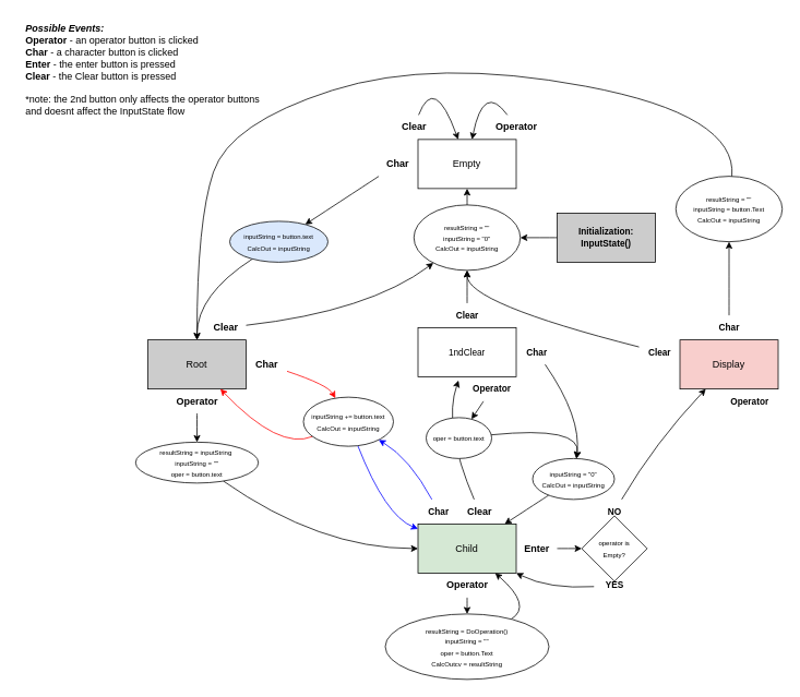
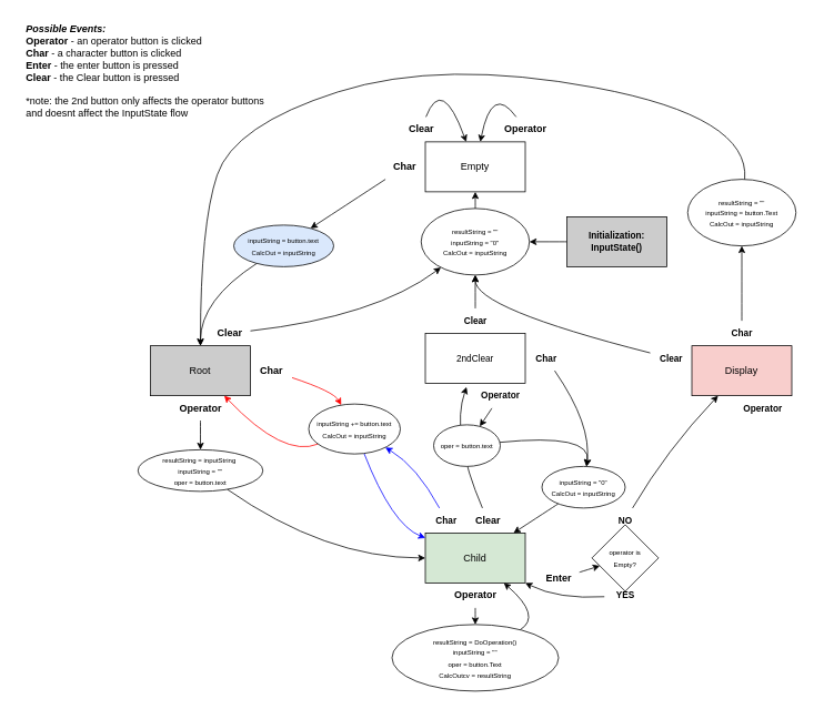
  <mxCell id="0" />
  <mxCell id="1" parent="0" />
  <mxCell id="2" value="Empty" style="whiteSpace=wrap;html=1;" vertex="1" parent="1"><mxGeometry x="510" y="170" width="120" height="60" as="geometry" /></mxCell>
  <mxCell id="3" value="Root" style="whiteSpace=wrap;html=1;fillColor=#cccccc;" vertex="1" parent="1"><mxGeometry x="180" y="415" width="120" height="60" as="geometry" /></mxCell>
  <mxCell id="4" value="Child" style="whiteSpace=wrap;html=1;fillColor=#d5e8d4;" vertex="1" parent="1"><mxGeometry x="510" y="640" width="120" height="60" as="geometry" /></mxCell>
  <mxCell id="5" value="Display" style="whiteSpace=wrap;html=1;fillColor=#f8cecc;" vertex="1" parent="1"><mxGeometry x="830" y="415" width="120" height="60" as="geometry" /></mxCell>
  <mxCell id="6" style="edgeStyle=none;shape=connector;curved=1;rounded=0;orthogonalLoop=1;jettySize=auto;html=1;labelBackgroundColor=default;strokeColor=default;fontFamily=Helvetica;fontSize=11;fontColor=default;endArrow=classic;" edge="1" parent="1" source="7" target="2"><mxGeometry relative="1" as="geometry"><Array as="points"><mxPoint x="590" y="100" /></Array></mxGeometry></mxCell>
  <mxCell id="7" value="&lt;b&gt;Operator&lt;/b&gt;" style="text;html=1;align=center;verticalAlign=middle;resizable=0;points=[];autosize=1;strokeColor=none;fillColor=none;" vertex="1" parent="1"><mxGeometry x="595" y="140" width="70" height="30" as="geometry" /></mxCell>
  <mxCell id="8" style="edgeStyle=none;shape=connector;curved=1;rounded=0;orthogonalLoop=1;jettySize=auto;html=1;labelBackgroundColor=default;strokeColor=default;fontFamily=Helvetica;fontSize=11;fontColor=default;endArrow=classic;" edge="1" parent="1" source="9" target="26"><mxGeometry relative="1" as="geometry" /></mxCell>
  <mxCell id="9" value="&lt;b&gt;Char&lt;/b&gt;" style="text;html=1;align=center;verticalAlign=middle;resizable=0;points=[];autosize=1;strokeColor=none;fillColor=none;" vertex="1" parent="1"><mxGeometry x="460" y="185" width="50" height="30" as="geometry" /></mxCell>
  <mxCell id="10" style="edgeStyle=none;shape=connector;curved=1;rounded=0;orthogonalLoop=1;jettySize=auto;html=1;labelBackgroundColor=default;strokeColor=default;fontFamily=Helvetica;fontSize=11;fontColor=default;endArrow=classic;" edge="1" parent="1" source="11" target="2"><mxGeometry relative="1" as="geometry"><Array as="points"><mxPoint x="530" y="90" /></Array></mxGeometry></mxCell>
  <mxCell id="11" value="&lt;b&gt;Clear&lt;/b&gt;" style="text;html=1;align=center;verticalAlign=middle;resizable=0;points=[];autosize=1;strokeColor=none;fillColor=none;" vertex="1" parent="1"><mxGeometry x="480" y="140" width="50" height="30" as="geometry" /></mxCell>
  <mxCell id="12" value="&lt;div style=&quot;text-align: left;&quot;&gt;&lt;b style=&quot;background-color: initial;&quot;&gt;&lt;i&gt;Possible Events:&lt;/i&gt;&lt;/b&gt;&lt;/div&gt;&lt;div style=&quot;text-align: left;&quot;&gt;&lt;span style=&quot;background-color: initial;&quot;&gt;&lt;b&gt;Operator &lt;/b&gt;- an operator button is clicked&lt;/span&gt;&lt;/div&gt;&lt;div style=&quot;text-align: left;&quot;&gt;&lt;span style=&quot;background-color: initial;&quot;&gt;&lt;b&gt;Char&lt;/b&gt; - a character button is clicked&lt;/span&gt;&lt;/div&gt;&lt;div style=&quot;text-align: left;&quot;&gt;&lt;span style=&quot;background-color: initial;&quot;&gt;&lt;b&gt;Enter&lt;/b&gt; - the enter button is pressed&lt;/span&gt;&lt;/div&gt;&lt;div style=&quot;text-align: left;&quot;&gt;&lt;span style=&quot;background-color: initial;&quot;&gt;&lt;b&gt;Clear &lt;/b&gt;- the Clear button is pressed&lt;/span&gt;&lt;/div&gt;&lt;div style=&quot;text-align: left;&quot;&gt;&lt;br&gt;&lt;/div&gt;&lt;div style=&quot;text-align: left;&quot;&gt;&lt;span style=&quot;background-color: initial;&quot;&gt;*note: the 2nd button only affects the operator buttons&amp;nbsp;&lt;/span&gt;&lt;/div&gt;&lt;div style=&quot;text-align: left;&quot;&gt;&lt;span style=&quot;background-color: initial;&quot;&gt;and doesnt affect the InputState flow&lt;/span&gt;&lt;/div&gt;" style="text;html=1;align=center;verticalAlign=middle;resizable=0;points=[];autosize=1;strokeColor=none;fillColor=none;" vertex="1" parent="1"><mxGeometry width="310" height="130" as="geometry" x="20" y="20" /></mxCell>
  <mxCell id="13" style="edgeStyle=none;shape=connector;curved=1;rounded=0;orthogonalLoop=1;jettySize=auto;html=1;entryX=0.5;entryY=0;entryDx=0;entryDy=0;labelBackgroundColor=default;strokeColor=default;fontFamily=Helvetica;fontSize=11;fontColor=default;endArrow=classic;" edge="1" parent="1" source="14" target="32"><mxGeometry relative="1" as="geometry" /></mxCell>
  <mxCell id="14" value="&lt;b&gt;Operator&lt;/b&gt;" style="text;html=1;align=center;verticalAlign=middle;resizable=0;points=[];autosize=1;strokeColor=none;fillColor=none;" vertex="1" parent="1"><mxGeometry x="205" y="475" width="70" height="30" as="geometry" /></mxCell>
  <mxCell id="15" style="edgeStyle=none;shape=connector;curved=1;rounded=0;orthogonalLoop=1;jettySize=auto;html=1;labelBackgroundColor=default;strokeColor=default;fontFamily=Helvetica;fontSize=11;fontColor=default;endArrow=classic;" edge="1" parent="1" source="16" target="28"><mxGeometry relative="1" as="geometry"><Array as="points"><mxPoint x="450" y="380" /></Array></mxGeometry></mxCell>
  <mxCell id="16" value="&lt;b&gt;Clear&lt;/b&gt;" style="text;html=1;align=center;verticalAlign=middle;resizable=0;points=[];autosize=1;strokeColor=none;fillColor=none;" vertex="1" parent="1"><mxGeometry x="250" y="385" width="50" height="30" as="geometry" /></mxCell>
  <mxCell id="17" style="edgeStyle=none;shape=connector;curved=1;rounded=0;orthogonalLoop=1;jettySize=auto;html=1;labelBackgroundColor=default;strokeColor=#FF0000;fontFamily=Helvetica;fontSize=11;fontColor=default;endArrow=classic;" edge="1" parent="1" source="18" target="37"><mxGeometry relative="1" as="geometry"><Array as="points"><mxPoint x="400" y="470" /></Array></mxGeometry></mxCell>
  <mxCell id="18" value="&lt;b&gt;Char&lt;/b&gt;" style="text;html=1;align=center;verticalAlign=middle;resizable=0;points=[];autosize=1;strokeColor=none;fillColor=none;" vertex="1" parent="1"><mxGeometry x="300" y="430" width="50" height="30" as="geometry" /></mxCell>
  <mxCell id="19" style="edgeStyle=none;shape=connector;curved=1;rounded=0;orthogonalLoop=1;jettySize=auto;html=1;labelBackgroundColor=default;strokeColor=default;fontFamily=Helvetica;fontSize=11;fontColor=default;endArrow=classic;" edge="1" parent="1" source="20" target="34"><mxGeometry relative="1" as="geometry"><Array as="points" /></mxGeometry></mxCell>
  <mxCell id="20" value="&lt;b&gt;Operator&lt;/b&gt;" style="text;html=1;align=center;verticalAlign=middle;resizable=0;points=[];autosize=1;strokeColor=none;fillColor=none;" vertex="1" parent="1"><mxGeometry x="535" y="700" width="70" height="30" as="geometry" /></mxCell>
  <mxCell id="21" style="edgeStyle=none;shape=connector;curved=1;rounded=0;orthogonalLoop=1;jettySize=auto;html=1;labelBackgroundColor=default;strokeColor=default;fontFamily=Helvetica;fontSize=11;fontColor=default;endArrow=classic;" edge="1" parent="1" source="22"><mxGeometry relative="1" as="geometry"><mxPoint x="559.565" y="464.565" as="targetPoint" /><Array as="points"><mxPoint x="540" y="520" /></Array></mxGeometry></mxCell>
  <mxCell id="22" value="&lt;b&gt;Clear&lt;/b&gt;" style="text;html=1;align=center;verticalAlign=middle;resizable=0;points=[];autosize=1;strokeColor=none;fillColor=none;" vertex="1" parent="1"><mxGeometry x="560" y="610" width="50" height="30" as="geometry" /></mxCell>
  <mxCell id="23" style="edgeStyle=none;shape=connector;curved=1;rounded=0;orthogonalLoop=1;jettySize=auto;html=1;labelBackgroundColor=default;strokeColor=default;fontFamily=Helvetica;fontSize=11;fontColor=default;endArrow=classic;" edge="1" parent="1" source="24" target="52"><mxGeometry relative="1" as="geometry" /></mxCell>
- <mxCell id="24" value="&lt;b&gt;Enter&lt;/b&gt;" style="text;html=1;align=center;verticalAlign=middle;resizable=0;points=[];autosize=1;strokeColor=none;fillColor=none;" vertex="1" parent="1"><mxGeometry x="630" y="655" width="50" height="30" as="geometry" /></mxCell>
+ <mxCell id="24" value="&lt;b&gt;Enter&lt;/b&gt;" style="text;html=1;align=center;verticalAlign=middle;resizable=0;points=[];autosize=1;strokeColor=none;fillColor=none;" vertex="1" parent="1"><mxGeometry x="645" y="680" width="50" height="30" as="geometry" /></mxCell>
  <mxCell id="25" style="edgeStyle=none;shape=connector;curved=1;rounded=0;orthogonalLoop=1;jettySize=auto;html=1;labelBackgroundColor=default;strokeColor=default;fontFamily=Helvetica;fontSize=11;fontColor=default;endArrow=classic;" edge="1" parent="1" source="26" target="3"><mxGeometry relative="1" as="geometry"><Array as="points"><mxPoint x="240" y="360" /></Array></mxGeometry></mxCell>
  <mxCell id="26" value="&lt;span style=&quot;font-size: 8px;&quot;&gt;inputString = button.text&lt;br&gt;CalcOut = inputString&lt;br&gt;&lt;/span&gt;" style="ellipse;whiteSpace=wrap;html=1;fontFamily=Helvetica;fontSize=11;fontColor=default;fillColor=#dae8fc;" vertex="1" parent="1"><mxGeometry x="280" y="270" width="120" height="50" as="geometry" /></mxCell>
  <mxCell id="27" style="edgeStyle=none;shape=connector;curved=1;rounded=0;orthogonalLoop=1;jettySize=auto;html=1;labelBackgroundColor=default;strokeColor=default;fontFamily=Helvetica;fontSize=11;fontColor=default;endArrow=classic;" edge="1" parent="1" source="28" target="2"><mxGeometry relative="1" as="geometry" /></mxCell>
  <mxCell id="28" value="&lt;font style=&quot;font-size: 8px;&quot;&gt;resultString = &quot;&quot;&lt;br&gt;inputString = &quot;0&quot;&lt;br&gt;CalcOut = inputString&lt;br&gt;&lt;/font&gt;" style="ellipse;whiteSpace=wrap;html=1;fontFamily=Helvetica;fontSize=11;fontColor=default;" vertex="1" parent="1"><mxGeometry x="505" y="250" width="130" height="80" as="geometry" /></mxCell>
  <mxCell id="29" style="edgeStyle=none;shape=connector;curved=1;rounded=0;orthogonalLoop=1;jettySize=auto;html=1;labelBackgroundColor=default;strokeColor=default;fontFamily=Helvetica;fontSize=11;fontColor=default;endArrow=classic;" edge="1" parent="1" source="30" target="28"><mxGeometry relative="1" as="geometry" /></mxCell>
  <mxCell id="30" value="&lt;b style=&quot;border-color: var(--border-color);&quot;&gt;Initialization: InputState()&lt;/b&gt;" style="whiteSpace=wrap;html=1;strokeColor=default;fontFamily=Helvetica;fontSize=11;fontColor=default;fillColor=#CCCCCC;" vertex="1" parent="1"><mxGeometry x="680" y="260" width="120" height="60" as="geometry" /></mxCell>
  <mxCell id="31" style="edgeStyle=none;shape=connector;curved=1;rounded=0;orthogonalLoop=1;jettySize=auto;html=1;labelBackgroundColor=default;strokeColor=default;fontFamily=Helvetica;fontSize=11;fontColor=default;endArrow=classic;" edge="1" parent="1" source="32" target="4"><mxGeometry relative="1" as="geometry"><Array as="points"><mxPoint x="390" y="670" /></Array></mxGeometry></mxCell>
  <mxCell id="32" value="&lt;font style=&quot;font-size: 8px;&quot;&gt;resultString = inputString&amp;nbsp;&lt;br&gt;inputString = &quot;&quot;&lt;br&gt;oper = button.text&lt;br&gt;&lt;/font&gt;" style="ellipse;whiteSpace=wrap;html=1;fontFamily=Helvetica;fontSize=11;fontColor=default;" vertex="1" parent="1"><mxGeometry x="165" y="540" width="150" height="50" as="geometry" /></mxCell>
  <mxCell id="33" style="edgeStyle=none;shape=connector;curved=1;rounded=0;orthogonalLoop=1;jettySize=auto;html=1;labelBackgroundColor=default;strokeColor=default;fontFamily=Helvetica;fontSize=11;fontColor=default;endArrow=classic;" edge="1" parent="1" source="34" target="4"><mxGeometry relative="1" as="geometry"><Array as="points"><mxPoint x="650" y="740" /></Array></mxGeometry></mxCell>
  <mxCell id="34" value="&lt;span style=&quot;font-size: 8px;&quot;&gt;resultString = DoOperation()&lt;br&gt;inputString = &quot;&quot;&lt;br&gt;oper = button.Text&lt;br&gt;CalcOutcv = resultString&lt;br&gt;&lt;/span&gt;" style="ellipse;whiteSpace=wrap;html=1;fontFamily=Helvetica;fontSize=11;fontColor=default;" vertex="1" parent="1"><mxGeometry x="470" y="750" width="200" height="80" as="geometry" /></mxCell>
  <mxCell id="35" style="edgeStyle=none;shape=connector;curved=1;rounded=0;orthogonalLoop=1;jettySize=auto;html=1;labelBackgroundColor=default;strokeColor=#0000FF;fontFamily=Helvetica;fontSize=11;fontColor=default;endArrow=classic;" edge="1" parent="1" source="37" target="4"><mxGeometry relative="1" as="geometry"><Array as="points"><mxPoint x="470" y="630" /></Array></mxGeometry></mxCell>
  <mxCell id="36" style="edgeStyle=none;shape=connector;curved=1;rounded=0;orthogonalLoop=1;jettySize=auto;html=1;labelBackgroundColor=default;strokeColor=#FF0000;fontFamily=Helvetica;fontSize=11;fontColor=default;endArrow=classic;" edge="1" parent="1" source="37" target="3"><mxGeometry relative="1" as="geometry"><Array as="points"><mxPoint x="340" y="550" /></Array></mxGeometry></mxCell>
  <mxCell id="37" value="&lt;span style=&quot;font-size: 8px;&quot;&gt;inputString += button.text&lt;br&gt;CalcOut = inputString&lt;br&gt;&lt;/span&gt;" style="ellipse;whiteSpace=wrap;html=1;fontFamily=Helvetica;fontSize=11;fontColor=default;" vertex="1" parent="1"><mxGeometry x="370" y="485" width="110" height="60" as="geometry" /></mxCell>
  <mxCell id="38" style="edgeStyle=none;shape=connector;curved=1;rounded=0;orthogonalLoop=1;jettySize=auto;html=1;labelBackgroundColor=default;strokeColor=default;fontFamily=Helvetica;fontSize=11;fontColor=default;endArrow=classic;" edge="1" parent="1" source="40" target="4"><mxGeometry relative="1" as="geometry" /></mxCell>
  <mxCell id="39" style="edgeStyle=none;shape=connector;curved=1;rounded=0;orthogonalLoop=1;jettySize=auto;html=1;labelBackgroundColor=default;strokeColor=#0000FF;fontFamily=Helvetica;fontSize=11;fontColor=default;endArrow=classic;" edge="1" parent="1" source="40" target="37"><mxGeometry relative="1" as="geometry"><Array as="points"><mxPoint x="500" y="560" /></Array></mxGeometry></mxCell>
  <mxCell id="40" value="&lt;b&gt;Char&lt;/b&gt;" style="text;html=1;align=center;verticalAlign=middle;resizable=0;points=[];autosize=1;strokeColor=none;fillColor=none;fontSize=11;fontFamily=Helvetica;fontColor=default;" vertex="1" parent="1"><mxGeometry x="510" y="610" width="50" height="30" as="geometry" /></mxCell>
  <mxCell id="41" style="edgeStyle=none;shape=connector;curved=1;rounded=0;orthogonalLoop=1;jettySize=auto;html=1;labelBackgroundColor=default;strokeColor=default;fontFamily=Helvetica;fontSize=11;fontColor=default;endArrow=classic;" edge="1" parent="1" source="42" target="28"><mxGeometry relative="1" as="geometry" /></mxCell>
  <mxCell id="42" value="&lt;b&gt;Clear&lt;br&gt;&lt;/b&gt;" style="text;html=1;align=center;verticalAlign=middle;resizable=0;points=[];autosize=1;strokeColor=none;fillColor=none;fontSize=11;fontFamily=Helvetica;fontColor=default;" vertex="1" parent="1"><mxGeometry x="545" y="370" width="50" height="30" as="geometry" /></mxCell>
  <mxCell id="43" style="edgeStyle=none;shape=connector;curved=1;rounded=0;orthogonalLoop=1;jettySize=auto;html=1;labelBackgroundColor=default;strokeColor=default;fontFamily=Helvetica;fontSize=11;fontColor=default;endArrow=classic;" edge="1" parent="1" source="44" target="51"><mxGeometry relative="1" as="geometry"><Array as="points"><mxPoint x="710" y="520" /></Array></mxGeometry></mxCell>
  <mxCell id="44" value="&lt;span style=&quot;font-size: 8px;&quot;&gt;oper = button.text&lt;/span&gt;" style="ellipse;whiteSpace=wrap;html=1;fontFamily=Helvetica;fontSize=11;fontColor=default;" vertex="1" parent="1"><mxGeometry x="520" y="510" width="80" height="50" as="geometry" /></mxCell>
- <mxCell id="45" value="1ndClear" style="whiteSpace=wrap;html=1;strokeColor=default;fontFamily=Helvetica;fontSize=11;fontColor=default;fillColor=default;" vertex="1" parent="1"><mxGeometry x="510" y="400" width="120" height="60" as="geometry" /></mxCell>
+ <mxCell id="45" value="2ndClear" style="whiteSpace=wrap;html=1;strokeColor=default;fontFamily=Helvetica;fontSize=11;fontColor=default;fillColor=default;" vertex="1" parent="1"><mxGeometry x="510" y="400" width="120" height="60" as="geometry" /></mxCell>
  <mxCell id="46" style="edgeStyle=none;shape=connector;curved=1;rounded=0;orthogonalLoop=1;jettySize=auto;html=1;labelBackgroundColor=default;strokeColor=default;fontFamily=Helvetica;fontSize=11;fontColor=default;endArrow=classic;" edge="1" parent="1" source="47" target="44"><mxGeometry relative="1" as="geometry" /></mxCell>
  <mxCell id="47" value="&lt;b&gt;Operator&lt;/b&gt;" style="text;html=1;align=center;verticalAlign=middle;resizable=0;points=[];autosize=1;strokeColor=none;fillColor=none;fontSize=11;fontFamily=Helvetica;fontColor=default;" vertex="1" parent="1"><mxGeometry x="565" y="460" width="70" height="30" as="geometry" /></mxCell>
  <mxCell id="48" style="edgeStyle=none;shape=connector;curved=1;rounded=0;orthogonalLoop=1;jettySize=auto;html=1;labelBackgroundColor=default;strokeColor=default;fontFamily=Helvetica;fontSize=11;fontColor=default;endArrow=classic;" edge="1" parent="1" source="49" target="51"><mxGeometry relative="1" as="geometry"><Array as="points"><mxPoint x="710" y="510" /></Array></mxGeometry></mxCell>
  <mxCell id="49" value="&lt;b&gt;Char&lt;/b&gt;" style="text;html=1;align=center;verticalAlign=middle;resizable=0;points=[];autosize=1;strokeColor=none;fillColor=none;fontSize=11;fontFamily=Helvetica;fontColor=default;" vertex="1" parent="1"><mxGeometry x="630" y="415" width="50" height="30" as="geometry" /></mxCell>
  <mxCell id="50" style="edgeStyle=none;shape=connector;curved=1;rounded=0;orthogonalLoop=1;jettySize=auto;html=1;labelBackgroundColor=default;strokeColor=default;fontFamily=Helvetica;fontSize=11;fontColor=default;endArrow=classic;" edge="1" parent="1" source="51" target="4"><mxGeometry relative="1" as="geometry" /></mxCell>
  <mxCell id="51" value="&lt;span style=&quot;font-size: 8px;&quot;&gt;inputString = &quot;0&quot;&lt;br&gt;CalcOut = inputString&lt;br&gt;&lt;/span&gt;" style="ellipse;whiteSpace=wrap;html=1;fontFamily=Helvetica;fontSize=11;fontColor=default;" vertex="1" parent="1"><mxGeometry x="650" y="560" width="100" height="50" as="geometry" /></mxCell>
  <mxCell id="52" value="&lt;font style=&quot;font-size: 8px;&quot;&gt;operator is &lt;br&gt;Empty?&lt;/font&gt;" style="rhombus;whiteSpace=wrap;html=1;strokeColor=default;fontFamily=Helvetica;fontSize=11;fontColor=default;fillColor=default;" vertex="1" parent="1"><mxGeometry x="710" y="630" width="80" height="80" as="geometry" /></mxCell>
  <mxCell id="53" style="edgeStyle=none;shape=connector;curved=1;rounded=0;orthogonalLoop=1;jettySize=auto;html=1;labelBackgroundColor=default;strokeColor=default;fontFamily=Helvetica;fontSize=11;fontColor=default;endArrow=classic;" edge="1" parent="1" source="54" target="4"><mxGeometry relative="1" as="geometry"><Array as="points"><mxPoint x="670" y="720" /></Array></mxGeometry></mxCell>
  <mxCell id="54" value="&lt;b&gt;YES&lt;/b&gt;" style="text;html=1;align=center;verticalAlign=middle;resizable=0;points=[];autosize=1;strokeColor=none;fillColor=none;fontSize=11;fontFamily=Helvetica;fontColor=default;" vertex="1" parent="1"><mxGeometry x="725" y="700" width="50" height="30" as="geometry" /></mxCell>
  <mxCell id="55" style="edgeStyle=none;shape=connector;curved=1;rounded=0;orthogonalLoop=1;jettySize=auto;html=1;labelBackgroundColor=default;strokeColor=default;fontFamily=Helvetica;fontSize=11;fontColor=default;endArrow=classic;" edge="1" parent="1" source="56" target="5"><mxGeometry relative="1" as="geometry"><Array as="points"><mxPoint x="800" y="540" /></Array></mxGeometry></mxCell>
  <mxCell id="56" value="&lt;b&gt;NO&lt;/b&gt;" style="text;html=1;align=center;verticalAlign=middle;resizable=0;points=[];autosize=1;strokeColor=none;fillColor=none;fontSize=11;fontFamily=Helvetica;fontColor=default;" vertex="1" parent="1"><mxGeometry x="730" y="610" width="40" height="30" as="geometry" /></mxCell>
  <mxCell id="57" value="&lt;b&gt;Operator&lt;/b&gt;" style="text;html=1;align=center;verticalAlign=middle;resizable=0;points=[];autosize=1;strokeColor=none;fillColor=none;fontSize=11;fontFamily=Helvetica;fontColor=default;" vertex="1" parent="1"><mxGeometry x="880" y="475" width="70" height="30" as="geometry" /></mxCell>
  <mxCell id="58" style="edgeStyle=none;shape=connector;curved=1;rounded=0;orthogonalLoop=1;jettySize=auto;html=1;labelBackgroundColor=default;strokeColor=default;fontFamily=Helvetica;fontSize=11;fontColor=default;endArrow=classic;" edge="1" parent="1" source="59" target="28"><mxGeometry relative="1" as="geometry"><Array as="points"><mxPoint x="570" y="370" /></Array></mxGeometry></mxCell>
  <mxCell id="59" value="&lt;b&gt;Clear&lt;/b&gt;" style="text;html=1;align=center;verticalAlign=middle;resizable=0;points=[];autosize=1;strokeColor=none;fillColor=none;fontSize=11;fontFamily=Helvetica;fontColor=default;" vertex="1" parent="1"><mxGeometry x="780" y="415" width="50" height="30" as="geometry" /></mxCell>
  <mxCell id="60" style="edgeStyle=none;shape=connector;curved=1;rounded=0;orthogonalLoop=1;jettySize=auto;html=1;labelBackgroundColor=default;strokeColor=default;fontFamily=Helvetica;fontSize=11;fontColor=default;endArrow=classic;" edge="1" parent="1" source="61" target="63"><mxGeometry relative="1" as="geometry" /></mxCell>
  <mxCell id="61" value="&lt;b&gt;Char&lt;/b&gt;" style="text;html=1;align=center;verticalAlign=middle;resizable=0;points=[];autosize=1;strokeColor=none;fillColor=none;fontSize=11;fontFamily=Helvetica;fontColor=default;" vertex="1" parent="1"><mxGeometry x="865" y="385" width="50" height="30" as="geometry" /></mxCell>
  <mxCell id="62" style="edgeStyle=none;shape=connector;curved=1;rounded=0;orthogonalLoop=1;jettySize=auto;html=1;labelBackgroundColor=default;strokeColor=default;fontFamily=Helvetica;fontSize=11;fontColor=default;endArrow=classic;" edge="1" parent="1" source="63" target="3"><mxGeometry relative="1" as="geometry"><Array as="points"><mxPoint x="900" y="140" /><mxPoint x="530" y="70" /><mxPoint x="280" y="150" /><mxPoint x="240" y="270" /></Array></mxGeometry></mxCell>
  <mxCell id="63" value="&lt;span style=&quot;font-size: 8px;&quot;&gt;resultString = &quot;&quot;&lt;br&gt;inputString = button.Text&lt;br&gt;CalcOut = inputString&lt;br&gt;&lt;/span&gt;" style="ellipse;whiteSpace=wrap;html=1;fontFamily=Helvetica;fontSize=11;fontColor=default;" vertex="1" parent="1"><mxGeometry x="825" y="215" width="130" height="80" as="geometry" /></mxCell>
